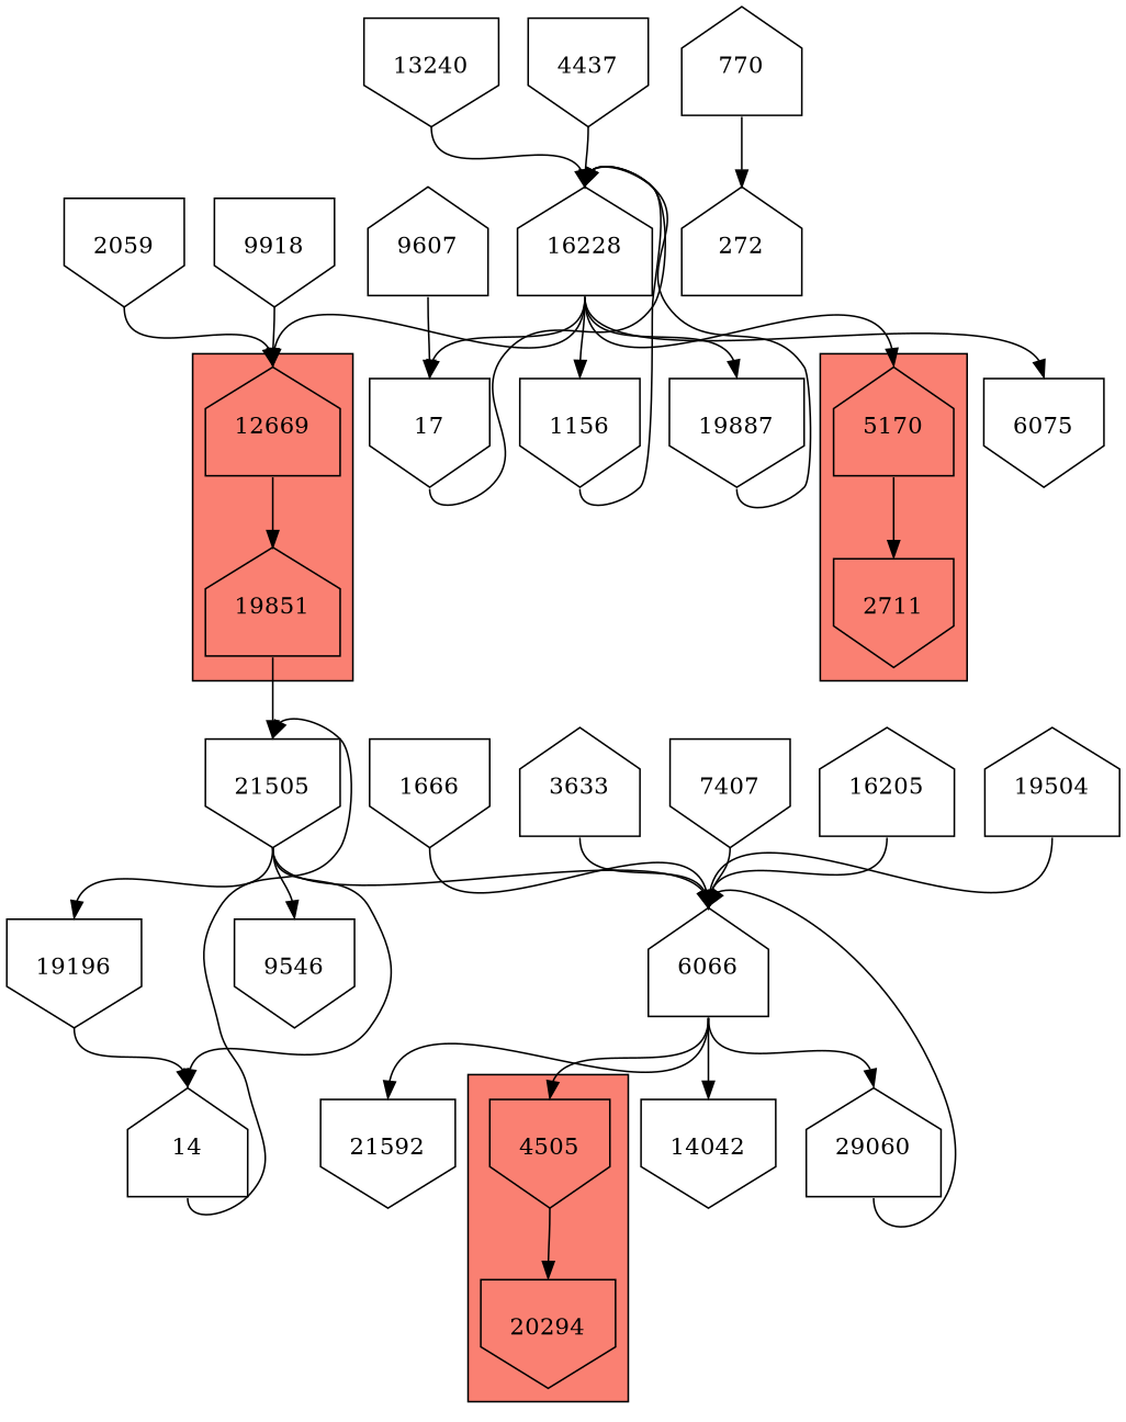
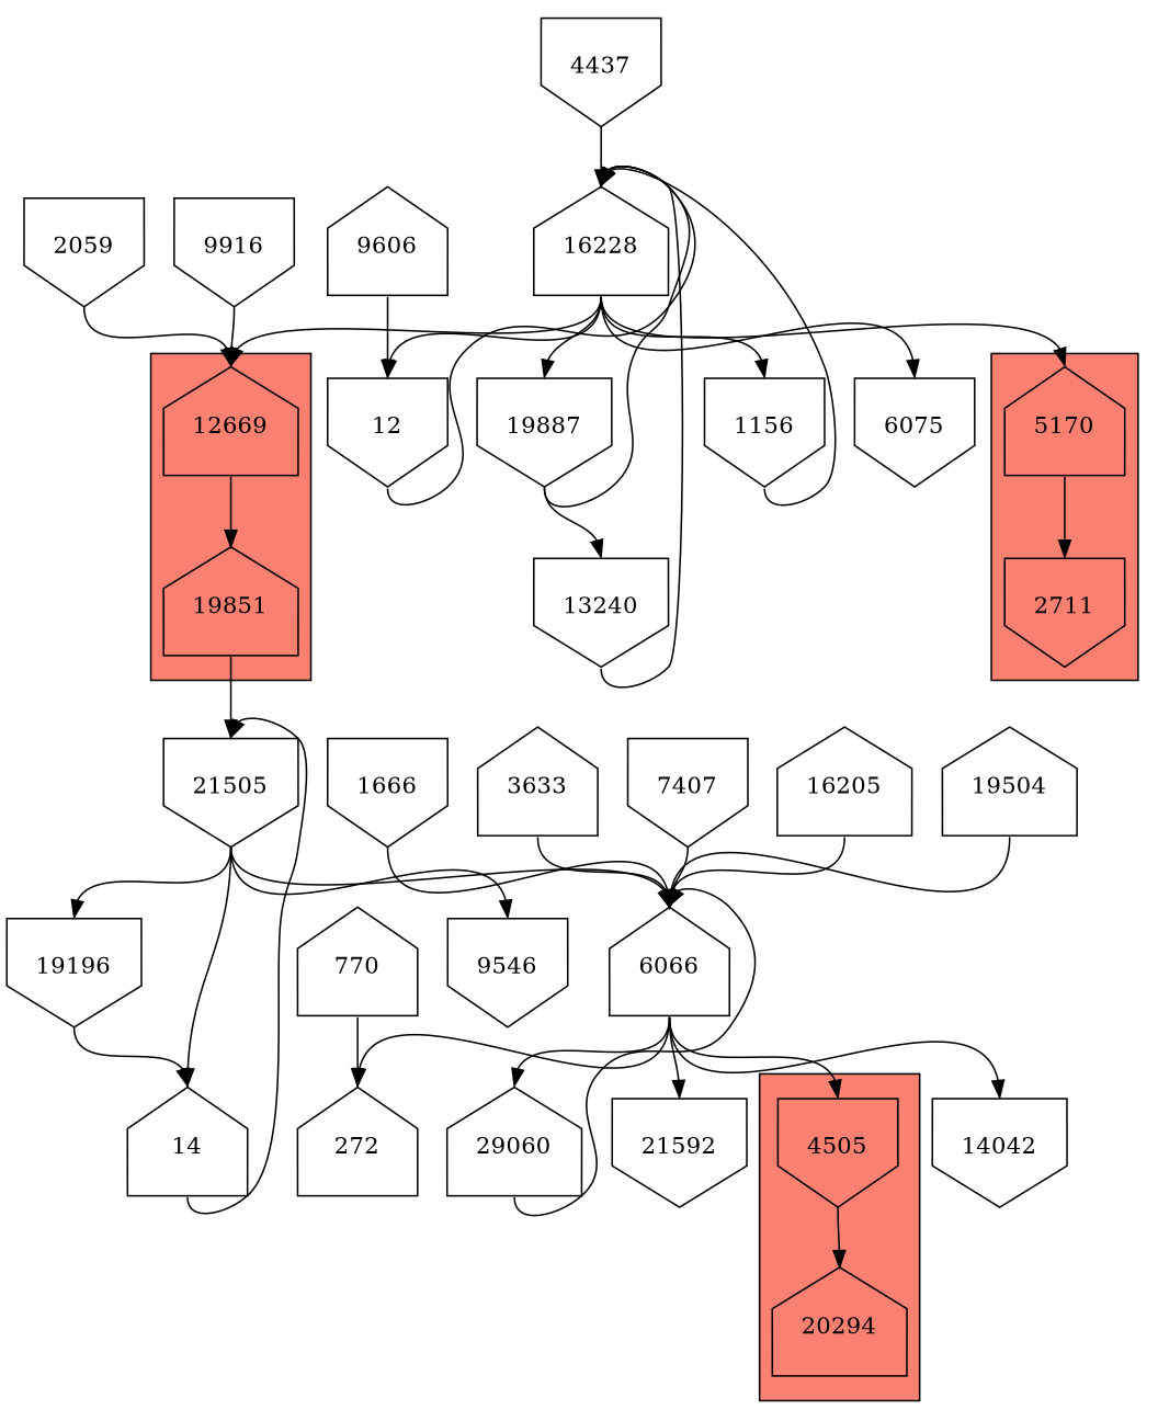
  digraph {
    node [shape=invhouse]
    edge [headport=n tailport=s]
    12669 [height=1 shape=house width=1]
    19851 [height=1 shape=house width=1]
    4505 [height=1 width=1]
-   20294 [height=1 width=1]
+   20294 [height=1 shape=house width=1]
    5170 [height=1 shape=house width=1]
    2711 [height=1 width=1]
    21505 [height=1 width=1]
    14 [height=1 shape=house width=1]
    19196 [height=1 width=1]
    6066 [height=1 shape=house width=1]
    9546 [height=1 width=1]
    272 [height=1 shape=house width=1]
    14042 [height=1 width=1]
    n14 [height=1 label=29060 shape=house width=1]
    21592 [height=1 width=1]
    770 [height=1 shape=house width=1]
    1666 [height=1 width=1]
    3633 [height=1 shape=house width=1]
    7407 [height=1 width=1]
    16205 [height=1 shape=house width=1]
    19504 [height=1 shape=house width=1]
    2059 [height=1 width=1]
-   9916 [height=1 width=1 label=9918]
+   9916 [height=1 width=1]
    16228 [height=1 shape=house width=1]
-   17 [height=1 width=1]
+   17 [height=1 width=1 label=12]
    1156 [height=1 width=1]
    6075 [height=1 width=1]
    19887 [height=1 width=1]
    13240 [height=1 width=1]
-   9606 [height=1 shape=house width=1 label=9607]
+   9606 [height=1 shape=house width=1]
    4437 [height=1 width=1]
    subgraph cluster_1 {
      fillcolor=salmon
      style=filled
      12669
      19851
    }
    subgraph cluster_2 {
      fillcolor=salmon
      style=filled
      4505
      20294
    }
    subgraph cluster_3 {
      fillcolor=salmon
      style=filled
      5170
      2711
    }
    12669 -> 19851
    19851 -> 21505
    4505 -> 20294
    5170 -> 2711
    21505 -> 14
    21505 -> 19196
    21505 -> 6066
    21505 -> 9546
    14 -> 21505
    19196 -> 14
    6066 -> 4505
+   6066 -> 272
    6066 -> 14042
    6066 -> n14
    6066 -> 21592
    n14 -> 6066
    770 -> 272
    1666 -> 6066
    3633 -> 6066
    7407 -> 6066
    16205 -> 6066
    19504 -> 6066
    2059 -> 12669
    9916 -> 12669
    16228 -> 12669
    16228 -> 5170
    16228 -> 17
    16228 -> 1156
    16228 -> 6075
    16228 -> 19887
    17 -> 16228
    1156 -> 16228
    19887 -> 16228
+   19887 -> 13240
    13240 -> 16228
    9606 -> 17
    4437 -> 16228
  }
